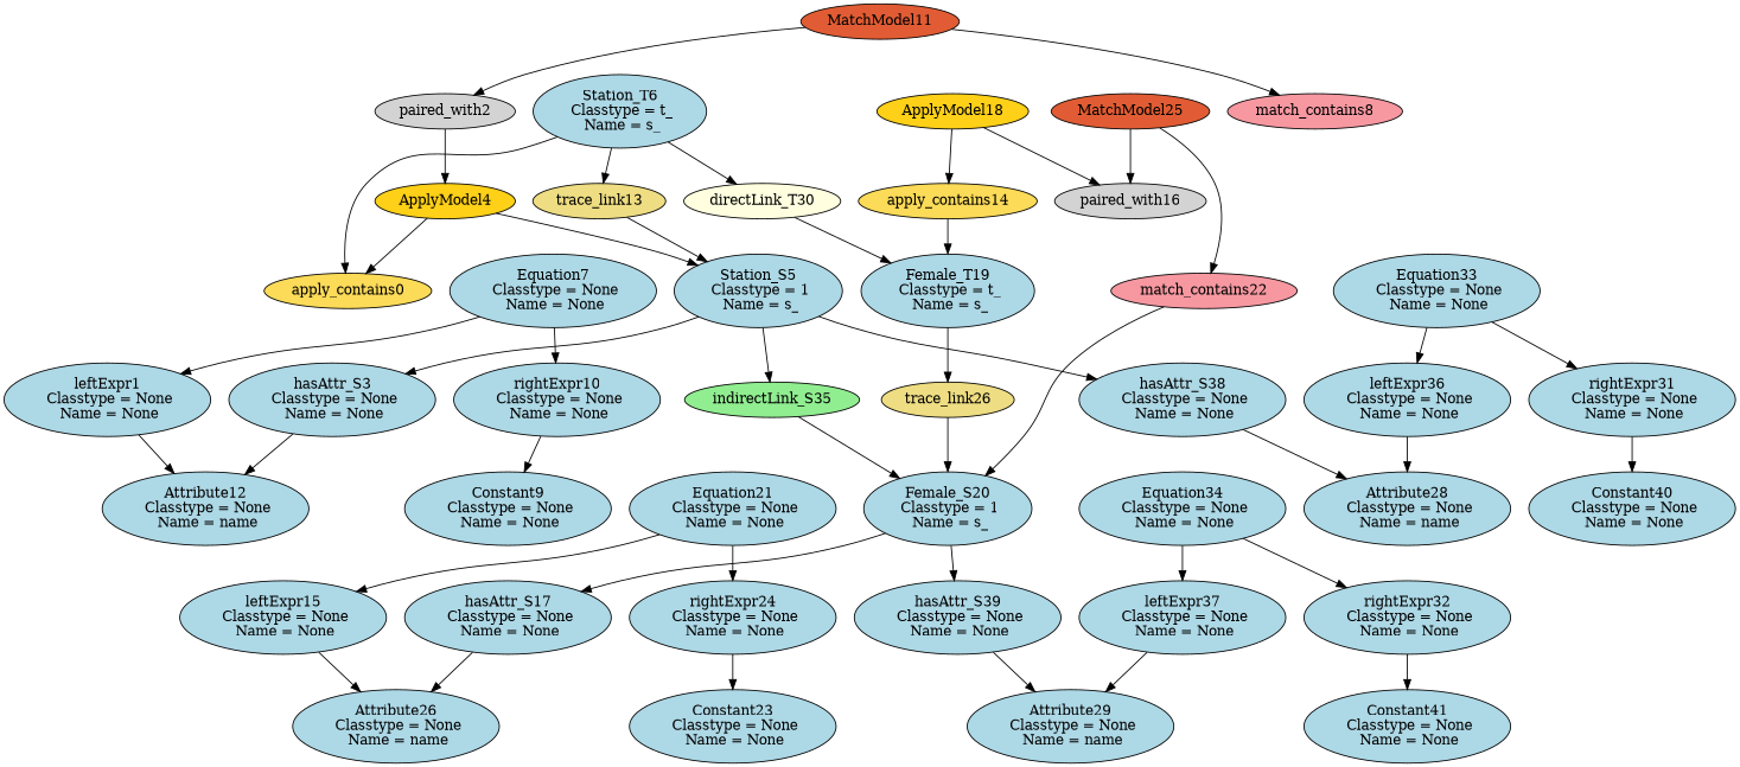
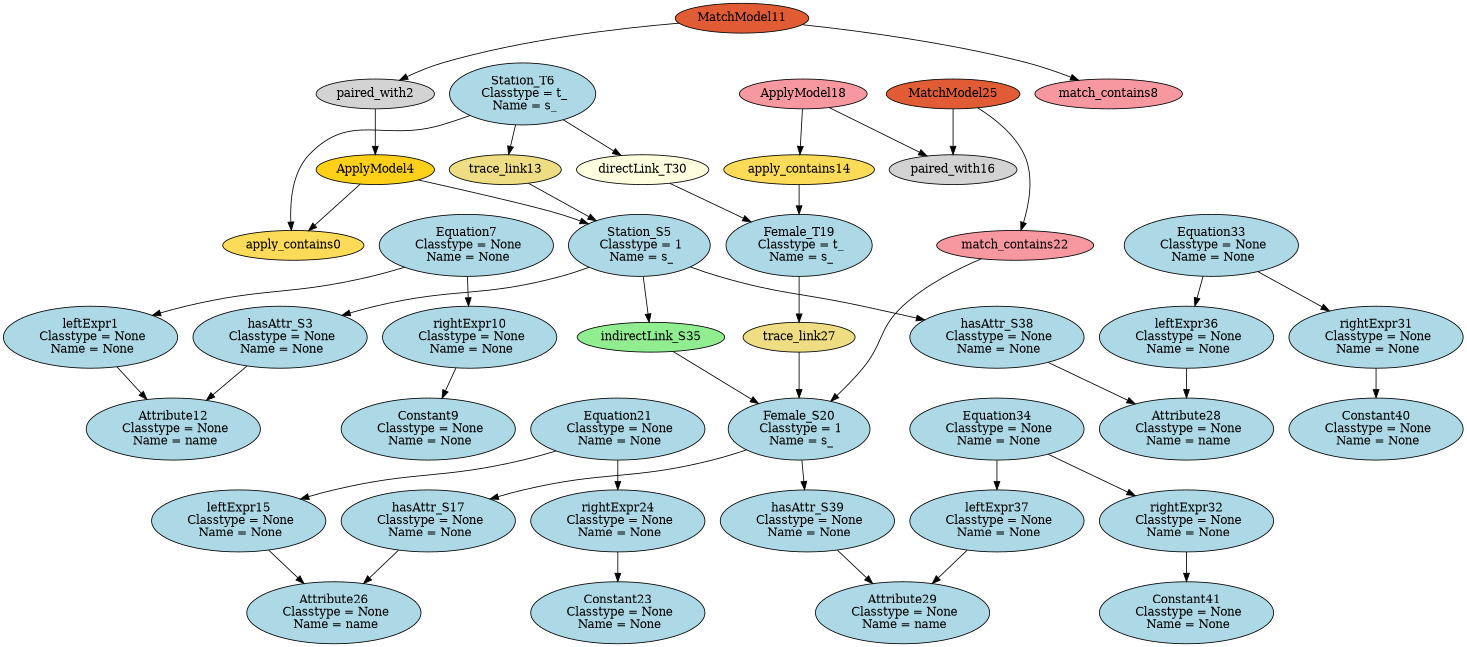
  digraph {
    node [fillcolor=lightblue style=filled]
    apply_contains0 [fillcolor="#FCDB58"]
    "Station_T6\n Classtype = t_\n Name = s_"
    trace_link13 [fillcolor=lightgoldenrod]
    "directLink_T30\n" [fillcolor=lightyellow]
    "leftExpr1\n Classtype = None\n Name = None"
    "Attribute12\n Classtype = None\n Name = name"
    paired_with2 [fillcolor=lightgray]
    ApplyModel4 [fillcolor="#FED017"]
    "Station_S5\n Classtype = 1\n Name = s_"
    "hasAttr_S3\n Classtype = None\n Name = None"
    indirectLink_S35 [fillcolor=lightgreen]
    "hasAttr_S38\n Classtype = None\n Name = None"
    "Female_S20\n Classtype = 1\n Name = s_"
    "Attribute28\n Classtype = None\n Name = name"
    "Female_T19\n Classtype = t_\n Name = s_"
    "Equation7\n Classtype = None\n Name = None"
    "rightExpr10\n Classtype = None\n Name = None"
    "Constant9\n Classtype = None\n Name = None"
    match_contains8 [fillcolor="#F798A1"]
    MatchModel11 [fillcolor="#E15C34"]
    apply_contains14 [fillcolor="#FCDB58"]
-   trace_link27 [fillcolor=lightgoldenrod label=trace_link26]
+   trace_link27 [fillcolor=lightgoldenrod]
    "leftExpr15\n Classtype = None\n Name = None"
    "Attribute26\n Classtype = None\n Name = name"
    paired_with16 [fillcolor=lightgray]
-   ApplyModel18 [fillcolor="#FED017"]
+   ApplyModel18 [fillcolor="#F798A1"]
    "hasAttr_S17\n Classtype = None\n Name = None"
    "hasAttr_S39\n Classtype = None\n Name = None"
    "Attribute29\n Classtype = None\n Name = name"
    "Equation21\n Classtype = None\n Name = None"
    "rightExpr24\n Classtype = None\n Name = None"
    "Constant23\n Classtype = None\n Name = None"
    match_contains22 [fillcolor="#F798A1"]
    MatchModel25 [fillcolor="#E15C34"]
    "rightExpr31\n Classtype = None\n Name = None"
    "Constant40\n Classtype = None\n Name = None"
    "rightExpr32\n Classtype = None\n Name = None"
    "Constant41\n Classtype = None\n Name = None"
    "Equation33\n Classtype = None\n Name = None"
    "leftExpr36\n Classtype = None\n Name = None"
    "Equation34\n Classtype = None\n Name = None"
    "leftExpr37\n Classtype = None\n Name = None"
    "Station_T6\n Classtype = t_\n Name = s_" -> apply_contains0
    "Station_T6\n Classtype = t_\n Name = s_" -> trace_link13
    "Station_T6\n Classtype = t_\n Name = s_" -> "directLink_T30\n"
    trace_link13 -> "Station_S5\n Classtype = 1\n Name = s_"
    "directLink_T30\n" -> "Female_T19\n Classtype = t_\n Name = s_"
    "leftExpr1\n Classtype = None\n Name = None" -> "Attribute12\n Classtype = None\n Name = name"
    paired_with2 -> ApplyModel4
    ApplyModel4 -> apply_contains0
    ApplyModel4 -> "Station_S5\n Classtype = 1\n Name = s_"
    "Station_S5\n Classtype = 1\n Name = s_" -> "hasAttr_S3\n Classtype = None\n Name = None"
    "Station_S5\n Classtype = 1\n Name = s_" -> indirectLink_S35
    "Station_S5\n Classtype = 1\n Name = s_" -> "hasAttr_S38\n Classtype = None\n Name = None"
    "hasAttr_S3\n Classtype = None\n Name = None" -> "Attribute12\n Classtype = None\n Name = name"
    indirectLink_S35 -> "Female_S20\n Classtype = 1\n Name = s_"
    "hasAttr_S38\n Classtype = None\n Name = None" -> "Attribute28\n Classtype = None\n Name = name"
    "Female_S20\n Classtype = 1\n Name = s_" -> "hasAttr_S17\n Classtype = None\n Name = None"
    "Female_S20\n Classtype = 1\n Name = s_" -> "hasAttr_S39\n Classtype = None\n Name = None"
    "Female_T19\n Classtype = t_\n Name = s_" -> trace_link27
    "Equation7\n Classtype = None\n Name = None" -> "leftExpr1\n Classtype = None\n Name = None"
    "Equation7\n Classtype = None\n Name = None" -> "rightExpr10\n Classtype = None\n Name = None"
    "rightExpr10\n Classtype = None\n Name = None" -> "Constant9\n Classtype = None\n Name = None"
    MatchModel11 -> paired_with2
    MatchModel11 -> match_contains8
    apply_contains14 -> "Female_T19\n Classtype = t_\n Name = s_"
    trace_link27 -> "Female_S20\n Classtype = 1\n Name = s_"
    "leftExpr15\n Classtype = None\n Name = None" -> "Attribute26\n Classtype = None\n Name = name"
    ApplyModel18 -> apply_contains14
    ApplyModel18 -> paired_with16
    "hasAttr_S17\n Classtype = None\n Name = None" -> "Attribute26\n Classtype = None\n Name = name"
    "hasAttr_S39\n Classtype = None\n Name = None" -> "Attribute29\n Classtype = None\n Name = name"
    "Equation21\n Classtype = None\n Name = None" -> "leftExpr15\n Classtype = None\n Name = None"
    "Equation21\n Classtype = None\n Name = None" -> "rightExpr24\n Classtype = None\n Name = None"
    "rightExpr24\n Classtype = None\n Name = None" -> "Constant23\n Classtype = None\n Name = None"
    match_contains22 -> "Female_S20\n Classtype = 1\n Name = s_"
    MatchModel25 -> paired_with16
    MatchModel25 -> match_contains22
    "rightExpr31\n Classtype = None\n Name = None" -> "Constant40\n Classtype = None\n Name = None"
    "rightExpr32\n Classtype = None\n Name = None" -> "Constant41\n Classtype = None\n Name = None"
    "Equation33\n Classtype = None\n Name = None" -> "rightExpr31\n Classtype = None\n Name = None"
    "Equation33\n Classtype = None\n Name = None" -> "leftExpr36\n Classtype = None\n Name = None"
    "leftExpr36\n Classtype = None\n Name = None" -> "Attribute28\n Classtype = None\n Name = name"
    "Equation34\n Classtype = None\n Name = None" -> "rightExpr32\n Classtype = None\n Name = None"
    "Equation34\n Classtype = None\n Name = None" -> "leftExpr37\n Classtype = None\n Name = None"
    "leftExpr37\n Classtype = None\n Name = None" -> "Attribute29\n Classtype = None\n Name = name"
  }
